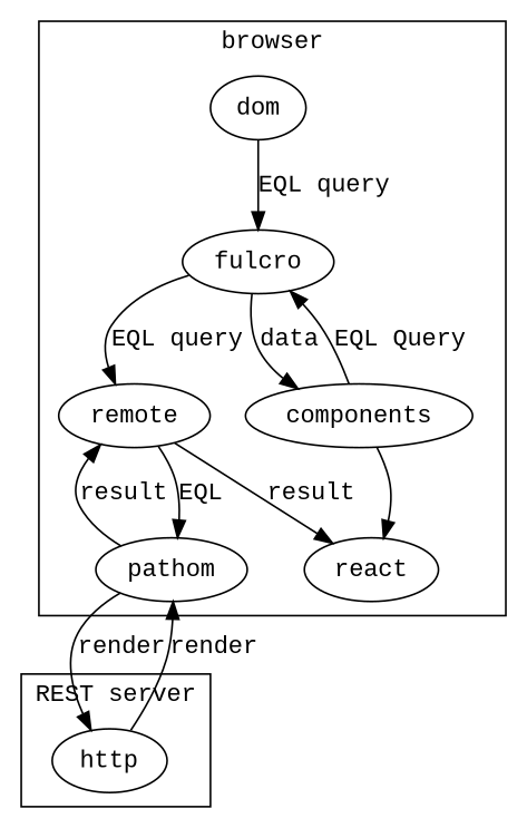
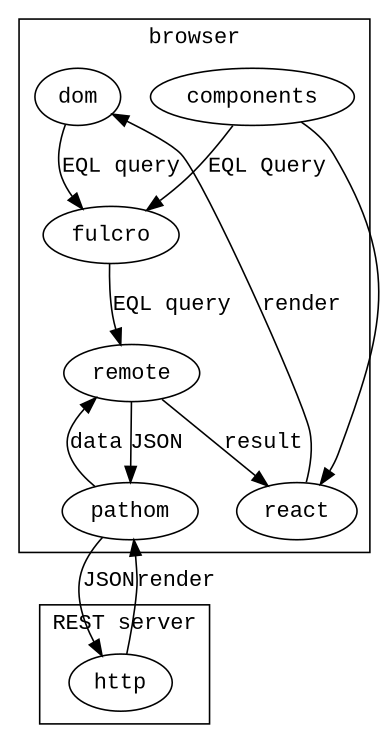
  digraph {
    fontname="Liberation Mono"
    node [fontname="Liberation Mono"]
    edge [fontname="Liberation Mono"]
    dom
    fulcro
    remote
    components
    pathom
    react
    http
    subgraph cluster_1 {
      label=browser
      dom
      fulcro
      remote
      components
      pathom
      react
    }
    subgraph cluster_2 {
      label="REST server"
      http
    }
    dom -> fulcro [label="EQL query"]
    fulcro -> remote [label="EQL query"]
-   fulcro -> components [label=data]
-   remote -> pathom [label=EQL]
+   remote -> pathom [label=JSON]
    remote -> react [label=result]
    components -> fulcro [label="EQL Query"]
    components -> react
-   pathom -> remote [label=result]
-   pathom -> http [label=render]
+   pathom -> remote [label=data]
+   pathom -> http [label=JSON]
+   react -> dom [label=render]
    http -> pathom [label=render]
  }
